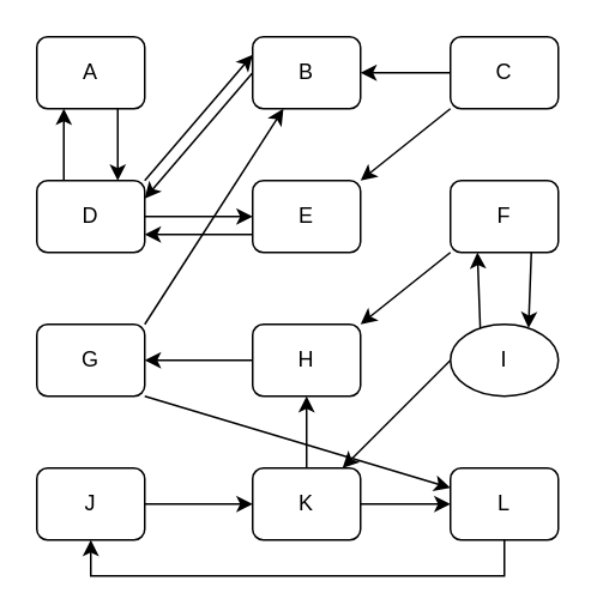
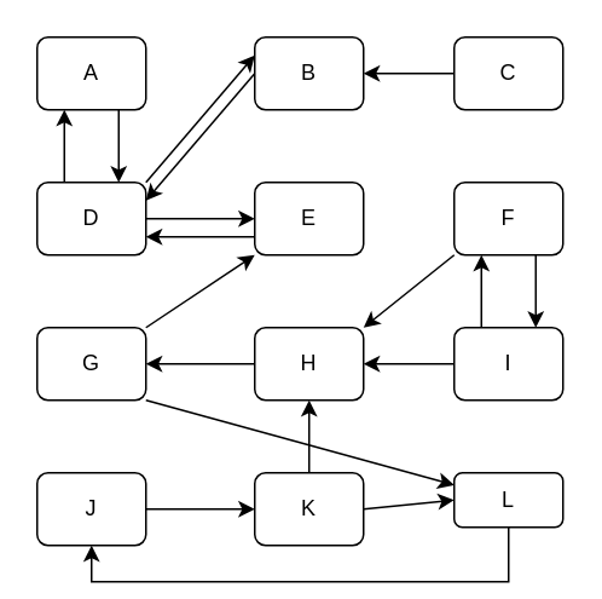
  <mxCell id="0" />
  <mxCell id="1" parent="0" />
  <mxCell id="2" value="" style="edgeStyle=orthogonalEdgeStyle;rounded=0;orthogonalLoop=1;jettySize=auto;html=1;exitX=0.75;exitY=1;exitDx=0;exitDy=0;entryX=0.75;entryY=0;entryDx=0;entryDy=0;" edge="1" parent="1" source="3" target="7"><mxGeometry relative="1" as="geometry" /></mxCell>
  <mxCell id="3" value="A" style="rounded=1;whiteSpace=wrap;html=1;" vertex="1" parent="1"><mxGeometry x="20" y="20" width="60" height="40" as="geometry" /></mxCell>
  <mxCell id="4" style="edgeStyle=orthogonalEdgeStyle;rounded=0;orthogonalLoop=1;jettySize=auto;html=1;exitX=0.25;exitY=0;exitDx=0;exitDy=0;entryX=0.25;entryY=1;entryDx=0;entryDy=0;" edge="1" parent="1" source="7" target="3"><mxGeometry relative="1" as="geometry" /></mxCell>
  <mxCell id="5" style="rounded=0;orthogonalLoop=1;jettySize=auto;html=1;exitX=1;exitY=0;exitDx=0;exitDy=0;entryX=0;entryY=0.25;entryDx=0;entryDy=0;" edge="1" parent="1" source="7" target="9"><mxGeometry relative="1" as="geometry" /></mxCell>
  <mxCell id="6" value="" style="edgeStyle=none;rounded=0;orthogonalLoop=1;jettySize=auto;html=1;" edge="1" parent="1" source="7" target="11"><mxGeometry relative="1" as="geometry" /></mxCell>
  <mxCell id="7" value="D" style="rounded=1;whiteSpace=wrap;html=1;" vertex="1" parent="1"><mxGeometry x="20" y="100" width="60" height="40" as="geometry" /></mxCell>
  <mxCell id="8" style="edgeStyle=none;rounded=0;orthogonalLoop=1;jettySize=auto;html=1;exitX=0;exitY=0.5;exitDx=0;exitDy=0;entryX=1;entryY=0.25;entryDx=0;entryDy=0;" edge="1" parent="1" source="9" target="7"><mxGeometry relative="1" as="geometry" /></mxCell>
  <mxCell id="9" value="B" style="rounded=1;whiteSpace=wrap;html=1;" vertex="1" parent="1"><mxGeometry x="140" y="20" width="60" height="40" as="geometry" /></mxCell>
  <mxCell id="10" style="edgeStyle=none;rounded=0;orthogonalLoop=1;jettySize=auto;html=1;exitX=0;exitY=0.75;exitDx=0;exitDy=0;entryX=1;entryY=0.75;entryDx=0;entryDy=0;" edge="1" parent="1" source="11" target="7"><mxGeometry relative="1" as="geometry" /></mxCell>
  <mxCell id="11" value="E" style="rounded=1;whiteSpace=wrap;html=1;" vertex="1" parent="1"><mxGeometry x="140" y="100" width="60" height="40" as="geometry" /></mxCell>
  <mxCell id="12" style="edgeStyle=none;rounded=0;orthogonalLoop=1;jettySize=auto;html=1;exitX=0;exitY=0.5;exitDx=0;exitDy=0;entryX=1;entryY=0.5;entryDx=0;entryDy=0;" edge="1" parent="1" source="14" target="9"><mxGeometry relative="1" as="geometry" /></mxCell>
- <mxCell id="13" style="edgeStyle=none;rounded=0;orthogonalLoop=1;jettySize=auto;html=1;exitX=0;exitY=1;exitDx=0;exitDy=0;entryX=1;entryY=0;entryDx=0;entryDy=0;" edge="1" parent="1" source="14" target="11"><mxGeometry relative="1" as="geometry" /></mxCell>
  <mxCell id="14" value="C" style="rounded=1;whiteSpace=wrap;html=1;" vertex="1" parent="1"><mxGeometry x="250" y="20" width="60" height="40" as="geometry" /></mxCell>
  <mxCell id="15" style="edgeStyle=none;rounded=0;orthogonalLoop=1;jettySize=auto;html=1;exitX=1;exitY=0.5;exitDx=0;exitDy=0;" edge="1" parent="1" source="14" target="14"><mxGeometry relative="1" as="geometry" /></mxCell>
  <mxCell id="16" style="edgeStyle=none;rounded=0;orthogonalLoop=1;jettySize=auto;html=1;exitX=0;exitY=1;exitDx=0;exitDy=0;entryX=1;entryY=0;entryDx=0;entryDy=0;" edge="1" parent="1" source="18" target="23"><mxGeometry relative="1" as="geometry" /></mxCell>
  <mxCell id="17" style="edgeStyle=none;rounded=0;orthogonalLoop=1;jettySize=auto;html=1;exitX=0.75;exitY=1;exitDx=0;exitDy=0;entryX=0.75;entryY=0;entryDx=0;entryDy=0;" edge="1" parent="1" source="18" target="26"><mxGeometry relative="1" as="geometry" /></mxCell>
  <mxCell id="18" value="F" style="rounded=1;whiteSpace=wrap;html=1;" vertex="1" parent="1"><mxGeometry x="250" y="100" width="60" height="40" as="geometry" /></mxCell>
- <mxCell id="19" style="edgeStyle=none;rounded=0;orthogonalLoop=1;jettySize=auto;html=1;exitX=1;exitY=0;exitDx=0;exitDy=0;" edge="1" parent="1" source="21" target="9"><mxGeometry relative="1" as="geometry" /></mxCell>
+ <mxCell id="19" style="edgeStyle=none;rounded=0;orthogonalLoop=1;jettySize=auto;html=1;exitX=1;exitY=0;exitDx=0;exitDy=0;entryX=0;entryY=1;entryDx=0;entryDy=0;" edge="1" parent="1" source="21" target="11"><mxGeometry relative="1" as="geometry" /></mxCell>
  <mxCell id="20" style="edgeStyle=none;rounded=0;orthogonalLoop=1;jettySize=auto;html=1;exitX=1;exitY=1;exitDx=0;exitDy=0;" edge="1" parent="1" source="21" target="33"><mxGeometry relative="1" as="geometry" /></mxCell>
  <mxCell id="21" value="G" style="rounded=1;whiteSpace=wrap;html=1;" vertex="1" parent="1"><mxGeometry x="20" y="180" width="60" height="40" as="geometry" /></mxCell>
  <mxCell id="22" style="edgeStyle=none;rounded=0;orthogonalLoop=1;jettySize=auto;html=1;exitX=0;exitY=0.5;exitDx=0;exitDy=0;entryX=1;entryY=0.5;entryDx=0;entryDy=0;" edge="1" parent="1" source="23" target="21"><mxGeometry relative="1" as="geometry" /></mxCell>
  <mxCell id="23" value="H" style="rounded=1;whiteSpace=wrap;html=1;" vertex="1" parent="1"><mxGeometry x="140" y="180" width="60" height="40" as="geometry" /></mxCell>
  <mxCell id="24" style="edgeStyle=none;rounded=0;orthogonalLoop=1;jettySize=auto;html=1;exitX=0.25;exitY=0;exitDx=0;exitDy=0;entryX=0.25;entryY=1;entryDx=0;entryDy=0;" edge="1" parent="1" source="26" target="18"><mxGeometry relative="1" as="geometry" /></mxCell>
- <mxCell id="25" style="edgeStyle=none;rounded=0;orthogonalLoop=1;jettySize=auto;html=1;exitX=0;exitY=0.5;exitDx=0;exitDy=0;" edge="1" parent="1" source="26" target="31"><mxGeometry relative="1" as="geometry" /></mxCell>
- <mxCell id="26" value="I" style="ellipse;whiteSpace=wrap;html=1;" vertex="1" parent="1"><mxGeometry x="250" y="180" width="60" height="40" as="geometry" /></mxCell>
+ <mxCell id="25" style="edgeStyle=none;rounded=0;orthogonalLoop=1;jettySize=auto;html=1;exitX=0;exitY=0.5;exitDx=0;exitDy=0;entryX=1;entryY=0.5;entryDx=0;entryDy=0;" edge="1" parent="1" source="26" target="23"><mxGeometry relative="1" as="geometry" /></mxCell>
+ <mxCell id="26" value="I" style="rounded=1;whiteSpace=wrap;html=1;" vertex="1" parent="1"><mxGeometry x="250" y="180" width="60" height="40" as="geometry" /></mxCell>
  <mxCell id="27" style="edgeStyle=none;rounded=0;orthogonalLoop=1;jettySize=auto;html=1;exitX=1;exitY=0.5;exitDx=0;exitDy=0;entryX=0;entryY=0.5;entryDx=0;entryDy=0;" edge="1" parent="1" source="28" target="31"><mxGeometry relative="1" as="geometry" /></mxCell>
  <mxCell id="28" value="J" style="rounded=1;whiteSpace=wrap;html=1;" vertex="1" parent="1"><mxGeometry x="20" y="260" width="60" height="40" as="geometry" /></mxCell>
  <mxCell id="29" style="edgeStyle=none;rounded=0;orthogonalLoop=1;jettySize=auto;html=1;exitX=0.5;exitY=0;exitDx=0;exitDy=0;entryX=0.5;entryY=1;entryDx=0;entryDy=0;" edge="1" parent="1" source="31" target="23"><mxGeometry relative="1" as="geometry" /></mxCell>
  <mxCell id="30" style="edgeStyle=none;rounded=0;orthogonalLoop=1;jettySize=auto;html=1;exitX=1;exitY=0.5;exitDx=0;exitDy=0;entryX=0;entryY=0.5;entryDx=0;entryDy=0;" edge="1" parent="1" source="31" target="33"><mxGeometry relative="1" as="geometry" /></mxCell>
  <mxCell id="31" value="K" style="rounded=1;whiteSpace=wrap;html=1;" vertex="1" parent="1"><mxGeometry x="140" y="260" width="60" height="40" as="geometry" /></mxCell>
  <mxCell id="32" style="edgeStyle=orthogonalEdgeStyle;rounded=0;orthogonalLoop=1;jettySize=auto;html=1;exitX=0.5;exitY=1;exitDx=0;exitDy=0;entryX=0.5;entryY=1;entryDx=0;entryDy=0;" edge="1" parent="1" source="33" target="28"><mxGeometry relative="1" as="geometry" /></mxCell>
- <mxCell id="33" value="L" style="rounded=1;whiteSpace=wrap;html=1;" vertex="1" parent="1"><mxGeometry x="250" y="260" width="60" height="40" as="geometry" /></mxCell>
+ <mxCell id="33" value="L" style="rounded=1;whiteSpace=wrap;html=1;" vertex="1" parent="1"><mxGeometry x="250" y="260" width="60" height="30" as="geometry" /></mxCell>
